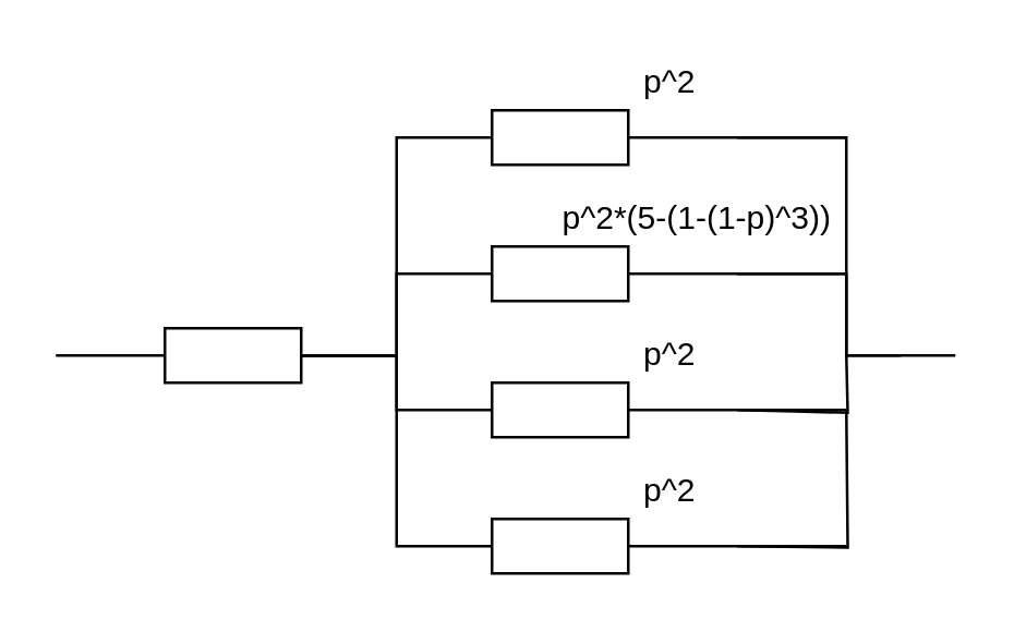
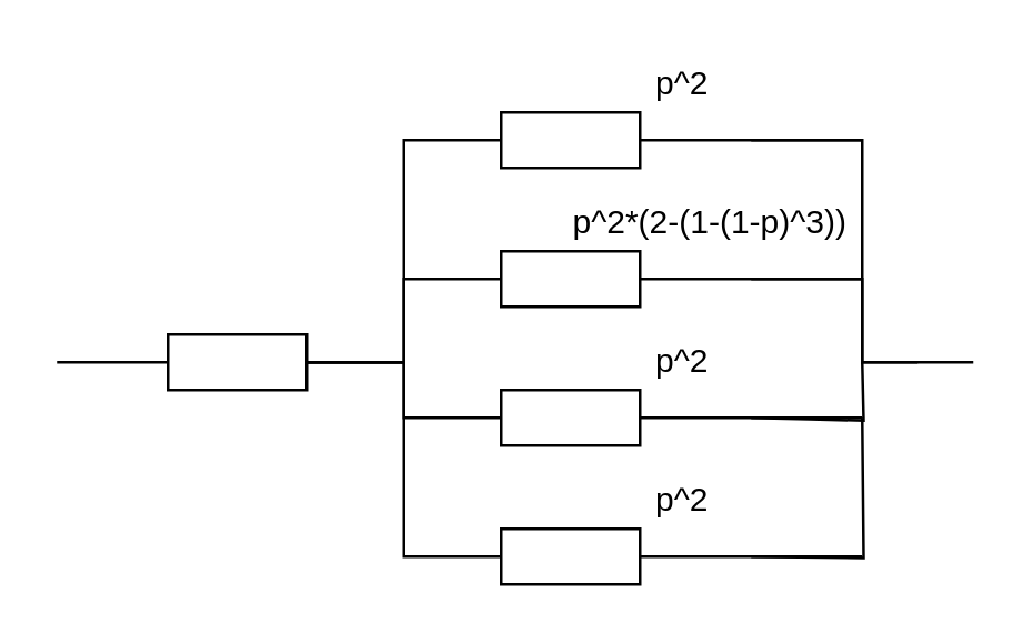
  <mxCell id="0" />
  <mxCell id="1" parent="0" />
  <mxCell id="2" style="edgeStyle=orthogonalEdgeStyle;rounded=0;orthogonalLoop=1;jettySize=auto;html=1;entryX=0;entryY=0.5;entryDx=0;entryDy=0;startArrow=none;startFill=0;endArrow=none;endFill=0;" edge="1" parent="1" source="7" target="9"><mxGeometry relative="1" as="geometry" /></mxCell>
  <mxCell id="3" style="edgeStyle=orthogonalEdgeStyle;rounded=0;orthogonalLoop=1;jettySize=auto;html=1;entryX=0;entryY=0.5;entryDx=0;entryDy=0;startArrow=none;startFill=0;endArrow=none;endFill=0;" edge="1" parent="1" source="7" target="13"><mxGeometry relative="1" as="geometry" /></mxCell>
  <mxCell id="4" style="edgeStyle=orthogonalEdgeStyle;rounded=0;orthogonalLoop=1;jettySize=auto;html=1;entryX=0;entryY=0.5;entryDx=0;entryDy=0;startArrow=none;startFill=0;endArrow=none;endFill=0;" edge="1" parent="1" source="7" target="15"><mxGeometry relative="1" as="geometry" /></mxCell>
  <mxCell id="5" style="edgeStyle=orthogonalEdgeStyle;rounded=0;orthogonalLoop=1;jettySize=auto;html=1;entryX=0;entryY=0.5;entryDx=0;entryDy=0;startArrow=none;startFill=0;endArrow=none;endFill=0;" edge="1" parent="1" source="7" target="18"><mxGeometry relative="1" as="geometry" /></mxCell>
  <mxCell id="6" style="edgeStyle=orthogonalEdgeStyle;rounded=0;orthogonalLoop=1;jettySize=auto;html=1;startArrow=none;startFill=0;endArrow=none;endFill=0;" edge="1" parent="1" source="7"><mxGeometry relative="1" as="geometry"><mxPoint y="130" as="targetPoint" x="20" /></mxGeometry></mxCell>
  <mxCell id="7" value="" style="rounded=0;whiteSpace=wrap;html=1;" vertex="1" parent="1"><mxGeometry x="60" y="120" width="50" height="20" as="geometry" /></mxCell>
  <mxCell id="8" style="edgeStyle=orthogonalEdgeStyle;rounded=0;orthogonalLoop=1;jettySize=auto;html=1;startArrow=none;startFill=0;endArrow=none;endFill=0;" edge="1" parent="1" source="9"><mxGeometry relative="1" as="geometry"><mxPoint x="310" y="50" as="targetPoint" /></mxGeometry></mxCell>
  <mxCell id="9" value="" style="rounded=0;whiteSpace=wrap;html=1;" vertex="1" parent="1"><mxGeometry x="180" y="40" width="50" height="20" as="geometry" /></mxCell>
  <mxCell id="10" style="edgeStyle=orthogonalEdgeStyle;rounded=0;orthogonalLoop=1;jettySize=auto;html=1;startArrow=none;startFill=0;endArrow=none;endFill=0;entryX=0;entryY=0.5;entryDx=0;entryDy=0;" edge="1" parent="1"><mxGeometry relative="1" as="geometry"><mxPoint x="330" y="130" as="targetPoint" /><mxPoint x="270" y="50" as="sourcePoint" /><Array as="points"><mxPoint x="310" y="50" /><mxPoint x="310" y="130" /></Array></mxGeometry></mxCell>
  <mxCell id="11" style="edgeStyle=orthogonalEdgeStyle;rounded=0;orthogonalLoop=1;jettySize=auto;html=1;startArrow=none;startFill=0;endArrow=none;endFill=0;" edge="1" parent="1"><mxGeometry relative="1" as="geometry"><mxPoint x="350" y="130" as="targetPoint" /><mxPoint x="270" y="100" as="sourcePoint" /><Array as="points"><mxPoint x="310" y="100" /><mxPoint x="310" y="130" /></Array></mxGeometry></mxCell>
  <mxCell id="12" style="edgeStyle=orthogonalEdgeStyle;rounded=0;orthogonalLoop=1;jettySize=auto;html=1;entryX=0;entryY=0.5;entryDx=0;entryDy=0;startArrow=none;startFill=0;endArrow=none;endFill=0;" edge="1" parent="1" source="13"><mxGeometry relative="1" as="geometry"><mxPoint x="310" y="100" as="targetPoint" /></mxGeometry></mxCell>
  <mxCell id="13" value="" style="rounded=0;whiteSpace=wrap;html=1;" vertex="1" parent="1"><mxGeometry x="180" y="90" width="50" height="20" as="geometry" /></mxCell>
  <mxCell id="14" style="edgeStyle=orthogonalEdgeStyle;rounded=0;orthogonalLoop=1;jettySize=auto;html=1;entryX=0;entryY=0.5;entryDx=0;entryDy=0;startArrow=none;startFill=0;endArrow=none;endFill=0;" edge="1" parent="1" source="15"><mxGeometry relative="1" as="geometry"><mxPoint x="310" y="150" as="targetPoint" /></mxGeometry></mxCell>
  <mxCell id="15" value="" style="rounded=0;whiteSpace=wrap;html=1;" vertex="1" parent="1"><mxGeometry x="180" y="140" width="50" height="20" as="geometry" /></mxCell>
  <mxCell id="16" style="edgeStyle=orthogonalEdgeStyle;rounded=0;orthogonalLoop=1;jettySize=auto;html=1;startArrow=none;startFill=0;endArrow=none;endFill=0;" edge="1" parent="1"><mxGeometry relative="1" as="geometry"><mxPoint x="310" y="130" as="targetPoint" /><mxPoint x="270" y="150" as="sourcePoint" /></mxGeometry></mxCell>
  <mxCell id="17" style="edgeStyle=orthogonalEdgeStyle;rounded=0;orthogonalLoop=1;jettySize=auto;html=1;entryX=0;entryY=0.5;entryDx=0;entryDy=0;startArrow=none;startFill=0;endArrow=none;endFill=0;" edge="1" parent="1" source="18"><mxGeometry relative="1" as="geometry"><mxPoint x="310" y="200" as="targetPoint" /></mxGeometry></mxCell>
  <mxCell id="18" value="" style="rounded=0;whiteSpace=wrap;html=1;" vertex="1" parent="1"><mxGeometry x="180" y="190" width="50" height="20" as="geometry" /></mxCell>
  <mxCell id="19" style="edgeStyle=orthogonalEdgeStyle;rounded=0;orthogonalLoop=1;jettySize=auto;html=1;startArrow=none;startFill=0;endArrow=none;endFill=0;" edge="1" parent="1"><mxGeometry relative="1" as="geometry"><mxPoint x="310" y="150" as="targetPoint" /><mxPoint x="270" y="200" as="sourcePoint" /></mxGeometry></mxCell>
- <mxCell id="20" value="p^2*(5-(1-(1-p)^3))&lt;br&gt;" style="text;html=1;align=center;verticalAlign=middle;resizable=0;points=[];autosize=1;" vertex="1" parent="1"><mxGeometry x="200" y="70" width="110" height="20" as="geometry" /></mxCell>
+ <mxCell id="20" value="p^2*(2-(1-(1-p)^3))&lt;br&gt;" style="text;html=1;align=center;verticalAlign=middle;resizable=0;points=[];autosize=1;" vertex="1" parent="1"><mxGeometry x="200" y="70" width="110" height="20" as="geometry" /></mxCell>
  <mxCell id="21" value="p^2" style="text;html=1;align=center;verticalAlign=middle;resizable=0;points=[];autosize=1;" vertex="1" parent="1"><mxGeometry x="230" y="20" width="30" height="20" as="geometry" /></mxCell>
  <mxCell id="22" value="p^2" style="text;html=1;align=center;verticalAlign=middle;resizable=0;points=[];autosize=1;" vertex="1" parent="1"><mxGeometry x="230" y="120" width="30" height="20" as="geometry" /></mxCell>
  <mxCell id="23" value="p^2" style="text;html=1;align=center;verticalAlign=middle;resizable=0;points=[];autosize=1;" vertex="1" parent="1"><mxGeometry x="230" y="170" width="30" height="20" as="geometry" /></mxCell>
